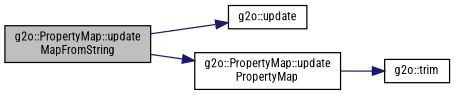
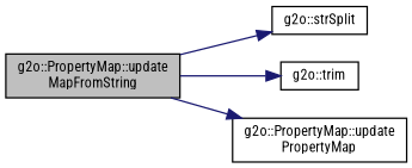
  digraph {
    fontname="Roboto Condensed"
    rankdir=LR
    node [color=black fillcolor=white fontname="Roboto Condensed" fontsize=10 shape=record style=filled]
    edge [color=midnightblue fontname="Roboto Condensed" fontsize=10 labelfontname=Helvetica labelfontsize=10 style=solid]
    n1 [fillcolor=grey75 fontcolor=black height=0.2 label="g2o::PropertyMap::update\lMapFromString" width=0.4]
-   n2 [height=0.2 label="g2o::update" width=0.4]
+   n2 [height=0.2 label="g2o::strSplit" width=0.4]
    n3 [height=0.2 label="g2o::trim" width=0.4]
    n4 [height=0.2 label="g2o::PropertyMap::update\lPropertyMap" width=0.4]
    n1 -> n2
-   n4 -> n3
+   n1 -> n3
    n1 -> n4
  }
